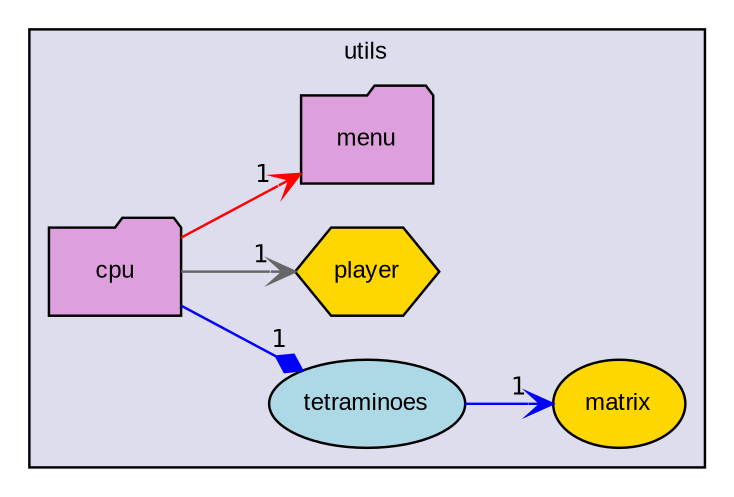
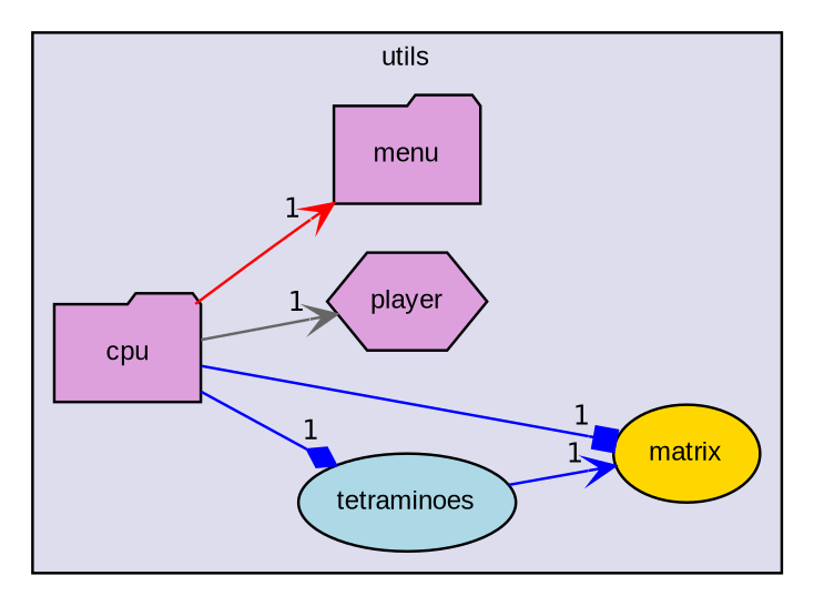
  digraph {
    compound=true
    fontname="Liberation Sans"
    rankdir=LR
    node [fillcolor=gold fontname="Liberation Sans" fontsize=10 shape=ellipse style=filled]
    edge [arrowhead=vee color=blue fontname="Liberation Sans" headlabel=1 labeldistance=1.5 labelfontname=Helvetica labelfontsize=10]
    n1 [fillcolor=lightblue label=tetraminoes]
    n2 [label=matrix]
-   n3 [label=player shape=hexagon]
+   n3 [fillcolor=plum label=player shape=hexagon]
    n4 [fillcolor=plum label=menu shape=folder]
    n5 [fillcolor=plum label=cpu pencolor=black shape=folder]
    subgraph cluster_1 {
      bgcolor="#ddddee"
      fontsize=10
      label=utils
      pencolor=black
      n1
      n2
      n3
      n4
      n5
    }
    n1 -> n2
    n5 -> n1 [arrowhead=diamond]
+   n5 -> n2 [arrowhead=box]
    n5 -> n3 [color=gray40]
    n5 -> n4 [color=red]
  }
